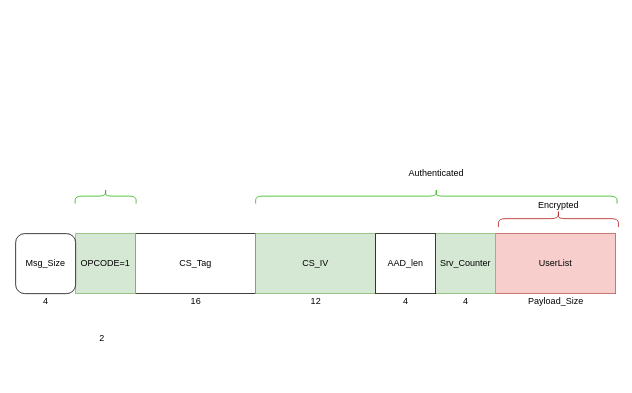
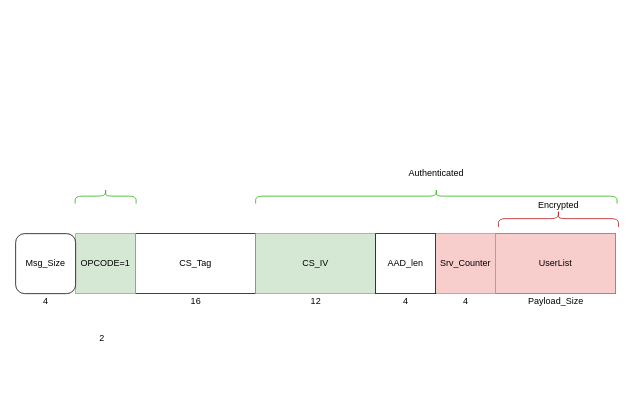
  <mxCell id="0" />
  <mxCell id="1" parent="0" />
  <mxCell id="2" value="CS_Tag" style="rounded=0;whiteSpace=wrap;html=1;" parent="1" vertex="1"><mxGeometry x="180" y="311" width="160" height="80" as="geometry" /></mxCell>
  <mxCell id="3" value="UserList" style="rounded=0;whiteSpace=wrap;html=1;fillColor=#f8cecc;strokeColor=#b85450;" parent="1" vertex="1"><mxGeometry x="660" y="311" width="160" height="80" as="geometry" /></mxCell>
  <mxCell id="4" value="CS_IV" style="rounded=0;whiteSpace=wrap;html=1;fillColor=#d5e8d4;strokeColor=#82b366;" parent="1" vertex="1"><mxGeometry x="340" y="311" width="160" height="80" as="geometry" /></mxCell>
  <mxCell id="5" value="12" style="text;html=1;align=center;verticalAlign=middle;resizable=0;points=[];autosize=1;strokeColor=none;" parent="1" vertex="1"><mxGeometry x="405" y="391" width="30" height="20" as="geometry" /></mxCell>
  <mxCell id="6" value="16" style="text;html=1;align=center;verticalAlign=middle;resizable=0;points=[];autosize=1;strokeColor=none;" parent="1" vertex="1"><mxGeometry x="245" y="391" width="30" height="20" as="geometry" /></mxCell>
  <mxCell id="7" value="" style="shape=curlyBracket;whiteSpace=wrap;html=1;rounded=1;flipH=1;rotation=-90;fillColor=none;strokeColor=#25B309;" parent="1" vertex="1"><mxGeometry x="570.94" y="20.07" width="20" height="481.87" as="geometry" /></mxCell>
  <mxCell id="8" value="" style="shape=curlyBracket;whiteSpace=wrap;html=1;rounded=1;flipH=1;rotation=-90;fillColor=none;strokeColor=#B31010;" parent="1" vertex="1"><mxGeometry x="732.5" y="211" width="22.5" height="160" as="geometry" /></mxCell>
  <mxCell id="9" value="Authenticated" style="text;html=1;strokeColor=none;fillColor=none;align=center;verticalAlign=middle;whiteSpace=wrap;rounded=0;" parent="1" vertex="1"><mxGeometry x="560.94" y="220.38" width="40" height="20" as="geometry" /></mxCell>
  <mxCell id="10" value="Encrypted" style="text;html=1;strokeColor=none;fillColor=none;align=center;verticalAlign=middle;whiteSpace=wrap;rounded=0;" parent="1" vertex="1"><mxGeometry x="723.75" y="263" width="40" height="20" as="geometry" /></mxCell>
- <mxCell id="11" value="Srv_Counter" style="rounded=0;whiteSpace=wrap;html=1;fillColor=#d5e8d4;strokeColor=#82b366;" parent="1" vertex="1"><mxGeometry x="580" y="311" width="80" height="80" as="geometry" /></mxCell>
+ <mxCell id="11" value="Srv_Counter" style="rounded=0;whiteSpace=wrap;html=1;fillColor=#f8cecc;strokeColor=#82b366;" parent="1" vertex="1"><mxGeometry x="580" y="311" width="80" height="80" as="geometry" /></mxCell>
  <mxCell id="12" value="OPCODE=1" style="rounded=0;whiteSpace=wrap;html=1;fillColor=#d5e8d4;strokeColor=#82b366;" parent="1" vertex="1"><mxGeometry y="311" width="80" height="80" as="geometry" x="100" /></mxCell>
  <mxCell id="13" value="4" style="text;html=1;align=center;verticalAlign=middle;resizable=0;points=[];autosize=1;strokeColor=none;" parent="1" vertex="1"><mxGeometry x="610" y="391" width="20" height="20" as="geometry" /></mxCell>
  <mxCell id="14" value="2" style="text;html=1;align=center;verticalAlign=middle;resizable=0;points=[];autosize=1;strokeColor=none;" parent="1" vertex="1"><mxGeometry x="125" y="441" width="20" height="20" as="geometry" /></mxCell>
  <mxCell id="15" value="Payload_Size" style="text;html=1;align=center;verticalAlign=middle;resizable=0;points=[];autosize=1;strokeColor=none;" parent="1" vertex="1"><mxGeometry x="695" y="391" width="90" height="20" as="geometry" /></mxCell>
  <mxCell id="16" value="" style="shape=curlyBracket;whiteSpace=wrap;html=1;rounded=1;flipH=1;rotation=-90;fillColor=none;strokeColor=#25B309;" parent="1" vertex="1"><mxGeometry x="130" y="220.38" width="20" height="81.25" as="geometry" /></mxCell>
  <mxCell id="17" value="Msg_Size" style="whiteSpace=wrap;html=1;rounded=1;" vertex="1" parent="1"><mxGeometry x="20" y="311" width="80" height="80" as="geometry" /></mxCell>
  <mxCell id="18" value="4" style="text;html=1;align=center;verticalAlign=middle;resizable=0;points=[];autosize=1;strokeColor=none;" vertex="1" parent="1"><mxGeometry x="50" y="391" width="20" height="20" as="geometry" /></mxCell>
  <mxCell id="19" value="AAD_len" style="rounded=0;whiteSpace=wrap;html=1;" vertex="1" parent="1"><mxGeometry x="500" y="311" width="80" height="80" as="geometry" /></mxCell>
  <mxCell id="20" value="4" style="text;html=1;align=center;verticalAlign=middle;resizable=0;points=[];autosize=1;strokeColor=none;" vertex="1" parent="1"><mxGeometry x="530" y="391" width="20" height="20" as="geometry" /></mxCell>
